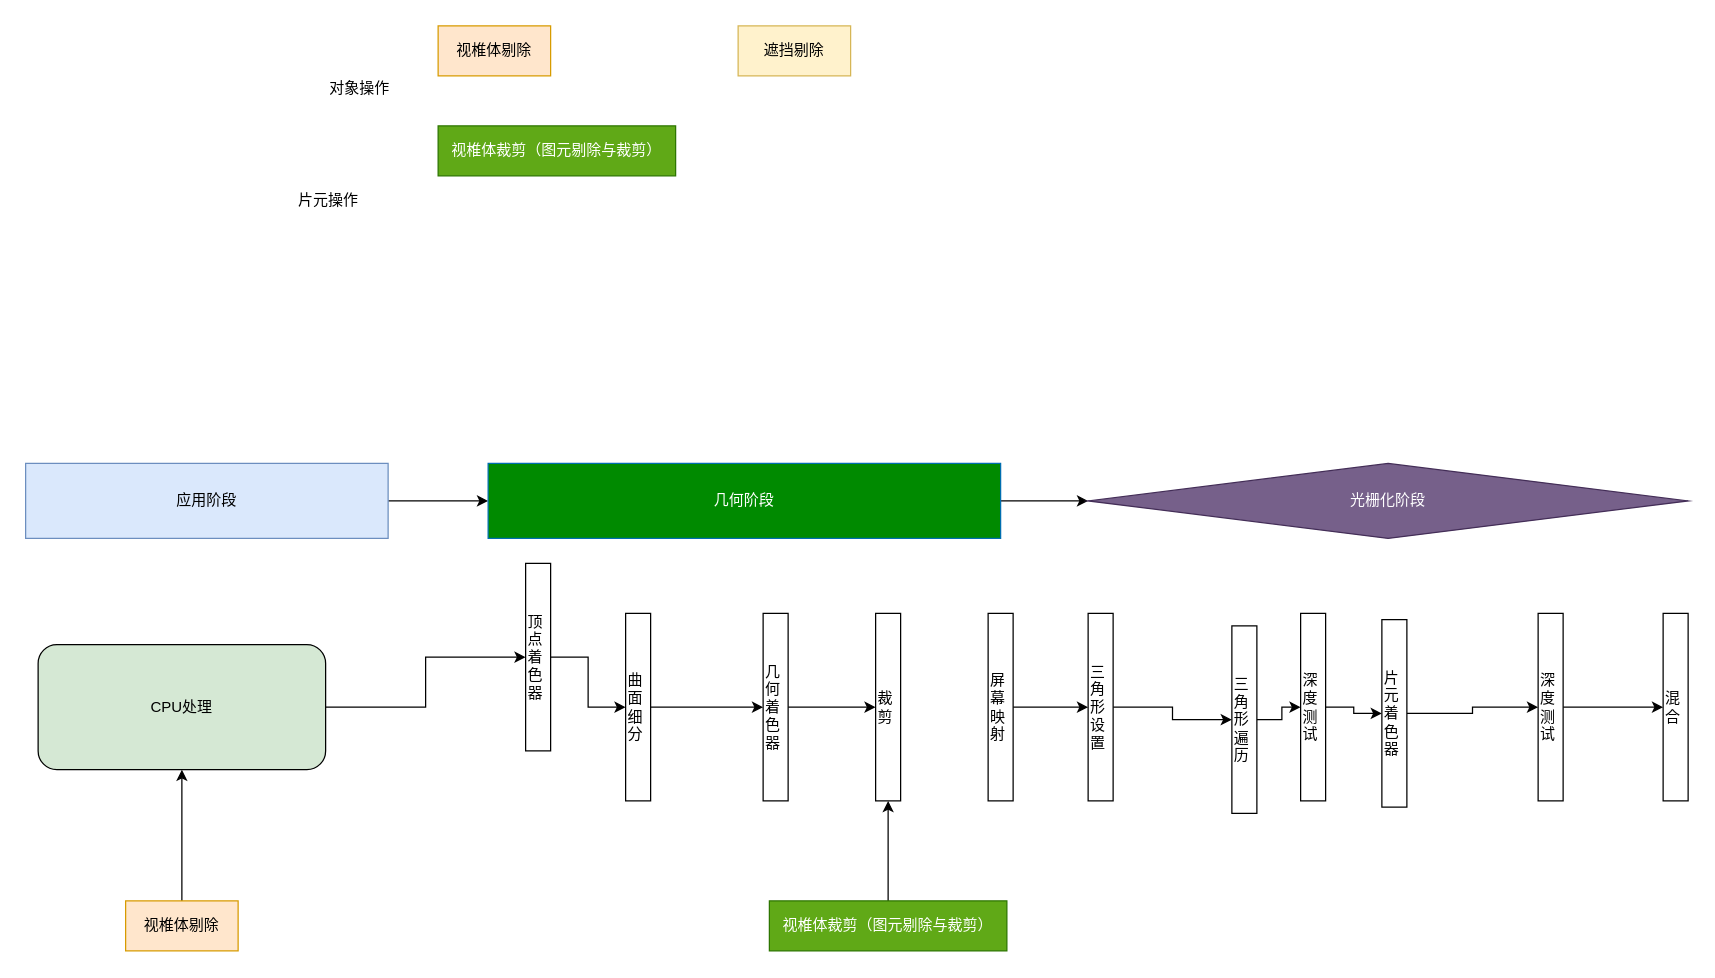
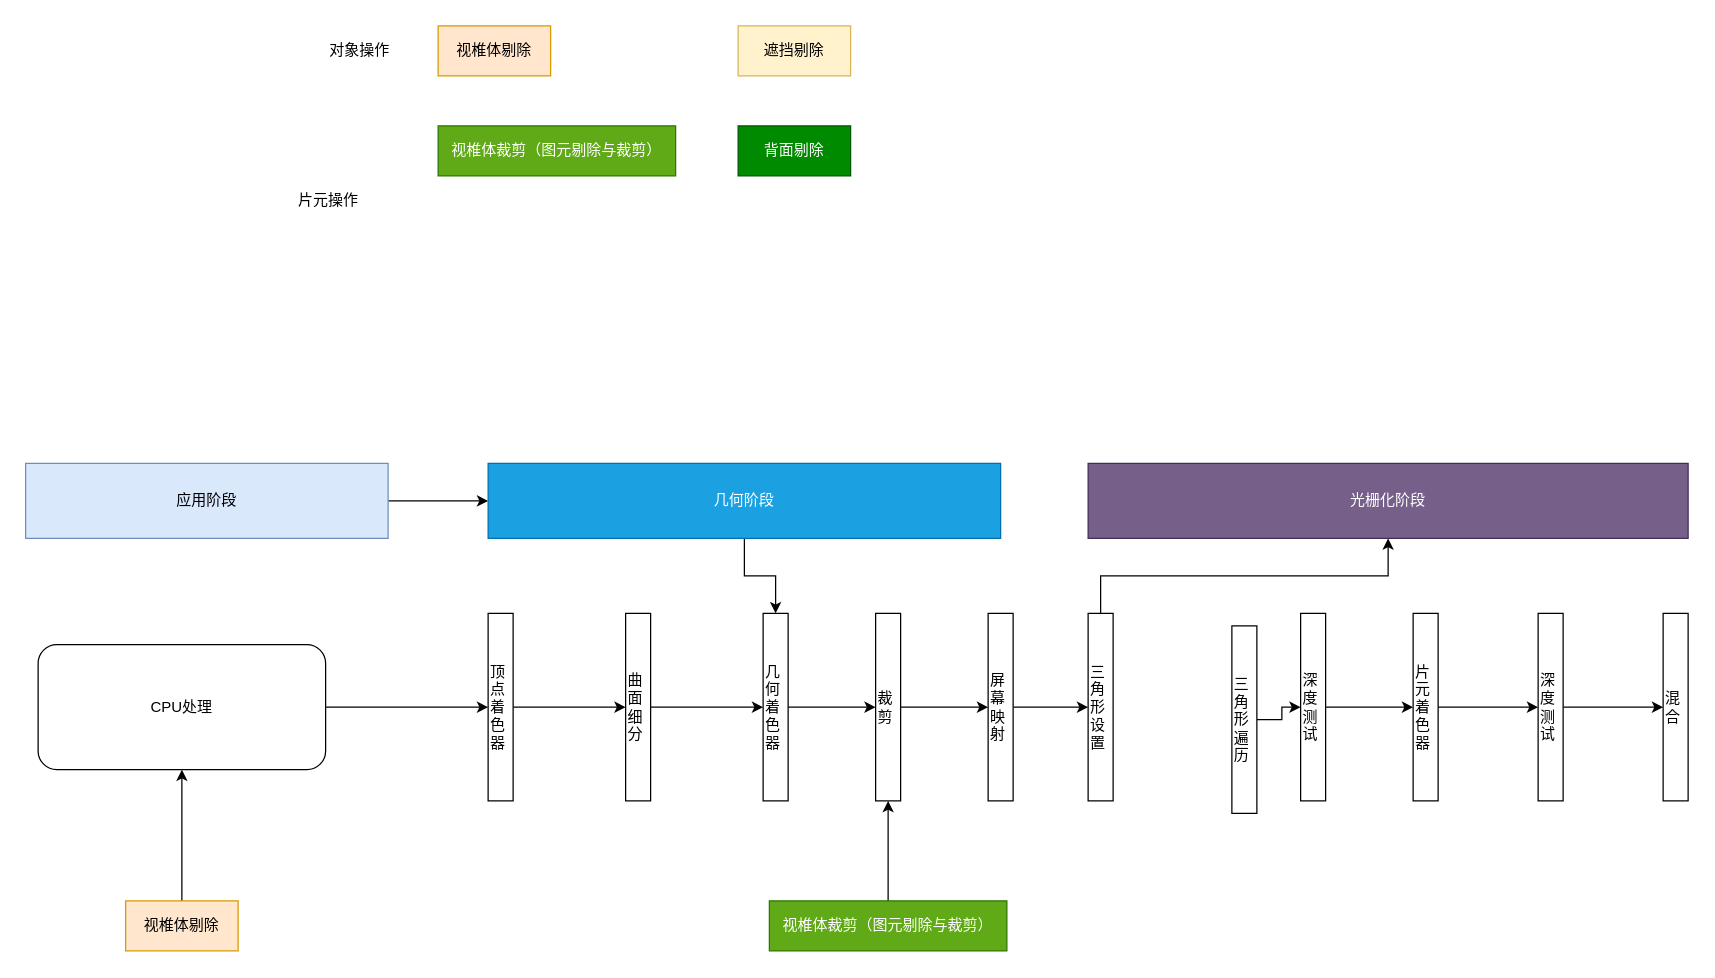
  <mxCell id="0" />
  <mxCell id="1" parent="0" />
  <mxCell id="2" value="视椎体剔除" style="rounded=0;whiteSpace=wrap;html=1;fillColor=#ffe6cc;strokeColor=#d79b00;" parent="1" vertex="1"><mxGeometry x="350" y="20" width="90" height="40" as="geometry" /></mxCell>
  <mxCell id="3" value="视椎体裁剪（图元剔除与裁剪）" style="rounded=0;whiteSpace=wrap;html=1;fillColor=#60a917;strokeColor=#2D7600;fontColor=#ffffff;" parent="1" vertex="1"><mxGeometry x="350" y="100" width="190" height="40" as="geometry" /></mxCell>
  <mxCell id="4" value="遮挡剔除" style="rounded=0;whiteSpace=wrap;html=1;fillColor=#fff2cc;strokeColor=#d6b656;" parent="1" vertex="1"><mxGeometry x="590" y="20" width="90" height="40" as="geometry" /></mxCell>
+ <mxCell id="5" value="背面剔除" style="rounded=0;whiteSpace=wrap;html=1;fillColor=#008a00;strokeColor=#005700;fontColor=#ffffff;" parent="1" vertex="1"><mxGeometry x="590" y="100" width="90" height="40" as="geometry" /></mxCell>
  <mxCell id="6" value="片元操作" style="text;html=1;align=center;verticalAlign=middle;whiteSpace=wrap;rounded=0;" parent="1" vertex="1"><mxGeometry x="220" y="150" width="85" height="20" as="geometry" /></mxCell>
- <mxCell id="7" value="对象操作" style="text;html=1;align=center;verticalAlign=middle;whiteSpace=wrap;rounded=0;" parent="1" vertex="1"><mxGeometry x="245" y="60" width="85" height="20" as="geometry" /></mxCell>
+ <mxCell id="7" value="对象操作" style="text;html=1;align=center;verticalAlign=middle;whiteSpace=wrap;rounded=0;" parent="1" vertex="1"><mxGeometry x="245" y="30" width="85" height="20" as="geometry" /></mxCell>
  <mxCell id="8" value="" style="edgeStyle=orthogonalEdgeStyle;rounded=0;orthogonalLoop=1;jettySize=auto;html=1;" parent="1" source="9" target="11" edge="1"><mxGeometry relative="1" as="geometry" /></mxCell>
  <mxCell id="9" value="应用阶段" style="rounded=0;whiteSpace=wrap;html=1;fillColor=#dae8fc;strokeColor=#6c8ebf;" parent="1" vertex="1"><mxGeometry x="20" y="370" width="290" height="60" as="geometry" /></mxCell>
- <mxCell id="10" value="" style="edgeStyle=orthogonalEdgeStyle;rounded=0;orthogonalLoop=1;jettySize=auto;html=1;" parent="1" source="11" target="12" edge="1"><mxGeometry relative="1" as="geometry" /></mxCell>
- <mxCell id="11" value="几何阶段" style="rounded=0;whiteSpace=wrap;html=1;fillColor=#008a00;strokeColor=#006EAF;fontColor=#ffffff;" parent="1" vertex="1"><mxGeometry x="390" y="370" width="410" height="60" as="geometry" /></mxCell>
- <mxCell id="12" value="光栅化阶段" style="rhombus;whiteSpace=wrap;html=1;fillColor=#76608a;strokeColor=#432D57;fontColor=#ffffff;" parent="1" vertex="1"><mxGeometry x="870" y="370" width="480" height="60" as="geometry" /></mxCell>
+ <mxCell id="10" value="" style="edgeStyle=orthogonalEdgeStyle;rounded=0;orthogonalLoop=1;jettySize=auto;html=1;" parent="1" source="11" target="18" edge="1"><mxGeometry relative="1" as="geometry" /></mxCell>
+ <mxCell id="11" value="几何阶段" style="rounded=0;whiteSpace=wrap;html=1;fillColor=#1ba1e2;strokeColor=#006EAF;fontColor=#ffffff;" parent="1" vertex="1"><mxGeometry x="390" y="370" width="410" height="60" as="geometry" /></mxCell>
+ <mxCell id="12" value="光栅化阶段" style="rounded=0;whiteSpace=wrap;html=1;fillColor=#76608a;strokeColor=#432D57;fontColor=#ffffff;" parent="1" vertex="1"><mxGeometry x="870" y="370" width="480" height="60" as="geometry" /></mxCell>
  <mxCell id="13" value="" style="edgeStyle=orthogonalEdgeStyle;rounded=0;orthogonalLoop=1;jettySize=auto;html=1;entryX=0;entryY=0.5;entryDx=0;entryDy=0;" parent="1" source="14" target="16" edge="1"><mxGeometry relative="1" as="geometry"><mxPoint x="490" y="565" as="targetPoint" /></mxGeometry></mxCell>
- <mxCell id="14" value="&lt;div&gt;&lt;span&gt;顶点着色器&lt;/span&gt;&lt;/div&gt;" style="rounded=0;whiteSpace=wrap;html=1;align=left;" parent="1" vertex="1"><mxGeometry x="420" y="450" width="20" height="150" as="geometry" /></mxCell>
+ <mxCell id="14" value="&lt;div&gt;&lt;span&gt;顶点着色器&lt;/span&gt;&lt;/div&gt;" style="rounded=0;whiteSpace=wrap;html=1;align=left;" parent="1" vertex="1"><mxGeometry x="390" y="490" width="20" height="150" as="geometry" /></mxCell>
  <mxCell id="15" value="" style="edgeStyle=orthogonalEdgeStyle;rounded=0;orthogonalLoop=1;jettySize=auto;html=1;" parent="1" source="16" target="18" edge="1"><mxGeometry relative="1" as="geometry" /></mxCell>
  <mxCell id="16" value="&lt;div&gt;&lt;span&gt;曲面细分&lt;/span&gt;&lt;/div&gt;" style="rounded=0;whiteSpace=wrap;html=1;align=left;" parent="1" vertex="1"><mxGeometry x="500" y="490" width="20" height="150" as="geometry" /></mxCell>
  <mxCell id="17" value="" style="edgeStyle=orthogonalEdgeStyle;rounded=0;orthogonalLoop=1;jettySize=auto;html=1;" parent="1" source="18" target="20" edge="1"><mxGeometry relative="1" as="geometry" /></mxCell>
  <mxCell id="18" value="&lt;div&gt;&lt;span&gt;几何着色器&lt;/span&gt;&lt;/div&gt;" style="rounded=0;whiteSpace=wrap;html=1;align=left;" parent="1" vertex="1"><mxGeometry x="610" y="490" width="20" height="150" as="geometry" /></mxCell>
+ <mxCell id="19" value="" style="edgeStyle=orthogonalEdgeStyle;rounded=0;orthogonalLoop=1;jettySize=auto;html=1;" parent="1" source="20" target="22" edge="1"><mxGeometry relative="1" as="geometry" /></mxCell>
  <mxCell id="20" value="&lt;div&gt;&lt;span&gt;裁剪&lt;/span&gt;&lt;/div&gt;" style="rounded=0;whiteSpace=wrap;html=1;align=left;" parent="1" vertex="1"><mxGeometry x="700" y="490" width="20" height="150" as="geometry" /></mxCell>
  <mxCell id="21" value="" style="edgeStyle=orthogonalEdgeStyle;rounded=0;orthogonalLoop=1;jettySize=auto;html=1;" parent="1" source="22" target="24" edge="1"><mxGeometry relative="1" as="geometry" /></mxCell>
  <mxCell id="22" value="&lt;div&gt;&lt;span&gt;屏幕映射&lt;/span&gt;&lt;/div&gt;" style="rounded=0;whiteSpace=wrap;html=1;align=left;" parent="1" vertex="1"><mxGeometry x="790" y="490" width="20" height="150" as="geometry" /></mxCell>
- <mxCell id="23" value="" style="edgeStyle=orthogonalEdgeStyle;rounded=0;orthogonalLoop=1;jettySize=auto;html=1;" parent="1" source="24" target="26" edge="1"><mxGeometry relative="1" as="geometry" /></mxCell>
+ <mxCell id="23" value="" style="edgeStyle=orthogonalEdgeStyle;rounded=0;orthogonalLoop=1;jettySize=auto;html=1;" parent="1" source="24" target="12" edge="1"><mxGeometry relative="1" as="geometry" /></mxCell>
  <mxCell id="24" value="&lt;div&gt;&lt;span&gt;三角形设置&lt;/span&gt;&lt;/div&gt;" style="rounded=0;whiteSpace=wrap;html=1;align=left;" parent="1" vertex="1"><mxGeometry x="870" y="490" width="20" height="150" as="geometry" /></mxCell>
  <mxCell id="25" value="" style="edgeStyle=orthogonalEdgeStyle;rounded=0;orthogonalLoop=1;jettySize=auto;html=1;" parent="1" source="26" target="28" edge="1"><mxGeometry relative="1" as="geometry" /></mxCell>
  <mxCell id="26" value="&lt;div&gt;&lt;span&gt;三角形遍历&lt;/span&gt;&lt;/div&gt;" style="rounded=0;whiteSpace=wrap;html=1;align=left;" parent="1" vertex="1"><mxGeometry x="985" y="500" width="20" height="150" as="geometry" /></mxCell>
  <mxCell id="27" value="" style="edgeStyle=orthogonalEdgeStyle;rounded=0;orthogonalLoop=1;jettySize=auto;html=1;" parent="1" source="28" target="30" edge="1"><mxGeometry relative="1" as="geometry" /></mxCell>
  <mxCell id="28" value="&lt;div&gt;&lt;span&gt;深度测试&lt;/span&gt;&lt;/div&gt;" style="rounded=0;whiteSpace=wrap;html=1;align=left;" parent="1" vertex="1"><mxGeometry x="1040" y="490" width="20" height="150" as="geometry" /></mxCell>
  <mxCell id="29" value="" style="edgeStyle=orthogonalEdgeStyle;rounded=0;orthogonalLoop=1;jettySize=auto;html=1;" parent="1" source="30" target="32" edge="1"><mxGeometry relative="1" as="geometry" /></mxCell>
- <mxCell id="30" value="&lt;div&gt;&lt;span&gt;片元着色器&lt;/span&gt;&lt;/div&gt;" style="rounded=0;whiteSpace=wrap;html=1;align=left;" parent="1" vertex="1"><mxGeometry x="1105" y="495" width="20" height="150" as="geometry" /></mxCell>
+ <mxCell id="30" value="&lt;div&gt;&lt;span&gt;片元着色器&lt;/span&gt;&lt;/div&gt;" style="rounded=0;whiteSpace=wrap;html=1;align=left;" parent="1" vertex="1"><mxGeometry x="1130" y="490" width="20" height="150" as="geometry" /></mxCell>
  <mxCell id="31" value="" style="edgeStyle=orthogonalEdgeStyle;rounded=0;orthogonalLoop=1;jettySize=auto;html=1;" parent="1" source="32" target="33" edge="1"><mxGeometry relative="1" as="geometry" /></mxCell>
  <mxCell id="32" value="&lt;div&gt;&lt;span&gt;深度测试&lt;/span&gt;&lt;/div&gt;" style="rounded=0;whiteSpace=wrap;html=1;align=left;" parent="1" vertex="1"><mxGeometry x="1230" y="490" width="20" height="150" as="geometry" /></mxCell>
  <mxCell id="33" value="&lt;div&gt;&lt;span&gt;混合&lt;/span&gt;&lt;/div&gt;" style="rounded=0;whiteSpace=wrap;html=1;align=left;" parent="1" vertex="1"><mxGeometry x="1330" y="490" width="20" height="150" as="geometry" /></mxCell>
  <mxCell id="34" value="" style="edgeStyle=orthogonalEdgeStyle;rounded=0;orthogonalLoop=1;jettySize=auto;html=1;entryX=0.5;entryY=1;entryDx=0;entryDy=0;" parent="1" source="35" target="20" edge="1"><mxGeometry relative="1" as="geometry"><mxPoint x="710" y="680" as="targetPoint" /></mxGeometry></mxCell>
  <mxCell id="35" value="视椎体裁剪（图元剔除与裁剪）" style="rounded=0;whiteSpace=wrap;html=1;fillColor=#60a917;strokeColor=#2D7600;fontColor=#ffffff;" parent="1" vertex="1"><mxGeometry x="615" y="720" width="190" height="40" as="geometry" /></mxCell>
  <mxCell id="36" value="" style="edgeStyle=orthogonalEdgeStyle;rounded=0;orthogonalLoop=1;jettySize=auto;html=1;entryX=0.5;entryY=1;entryDx=0;entryDy=0;" parent="1" source="37" target="39" edge="1"><mxGeometry relative="1" as="geometry"><mxPoint x="145" y="670" as="targetPoint" /></mxGeometry></mxCell>
  <mxCell id="37" value="视椎体剔除" style="rounded=0;whiteSpace=wrap;html=1;fillColor=#ffe6cc;strokeColor=#d79b00;" parent="1" vertex="1"><mxGeometry y="720" width="90" height="40" as="geometry" x="100" /></mxCell>
  <mxCell id="38" value="" style="edgeStyle=orthogonalEdgeStyle;rounded=0;orthogonalLoop=1;jettySize=auto;html=1;entryX=0;entryY=0.5;entryDx=0;entryDy=0;" parent="1" source="39" target="14" edge="1"><mxGeometry relative="1" as="geometry"><mxPoint x="340" y="565" as="targetPoint" /></mxGeometry></mxCell>
- <mxCell id="39" value="CPU处理" style="rounded=1;whiteSpace=wrap;html=1;fillColor=#d5e8d4;" parent="1" vertex="1"><mxGeometry x="30" y="515" width="230" height="100" as="geometry" /></mxCell>
+ <mxCell id="39" value="CPU处理" style="rounded=1;whiteSpace=wrap;html=1;" parent="1" vertex="1"><mxGeometry x="30" y="515" width="230" height="100" as="geometry" /></mxCell>
